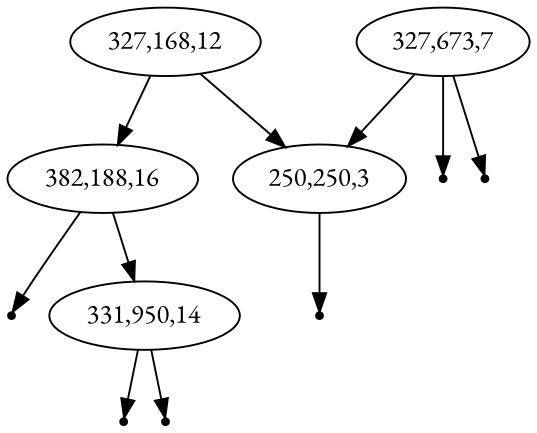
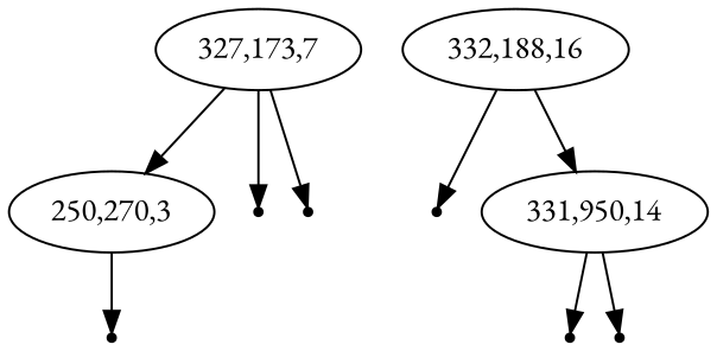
  digraph {
    fontname="EB Garamond"
    node [fontname="EB Garamond" shape=point]
    edge [fontname="EB Garamond"]
-   "327,168,12" [shape=""]
-   "250,250,3" [shape=""]
-   "332,188,16" [label="382,188,16" shape=""]
+   "250,250,3" [label="250,270,3" shape=""]
+   "332,188,16" [shape=""]
    null52
    null53
    n6 [label="331,950,14" shape=""]
-   "327,173,7" [label="327,673,7" shape=""]
+   "327,173,7" [shape=""]
    null50
    null51
    null54
    null55
-   "327,168,12" -> "250,250,3"
-   "327,168,12" -> "332,188,16"
    "250,250,3" -> null52
    "332,188,16" -> null53
    "332,188,16" -> n6
    n6 -> null54
    n6 -> null55
    "327,173,7" -> "250,250,3"
    "327,173,7" -> null50
    "327,173,7" -> null51
  }
